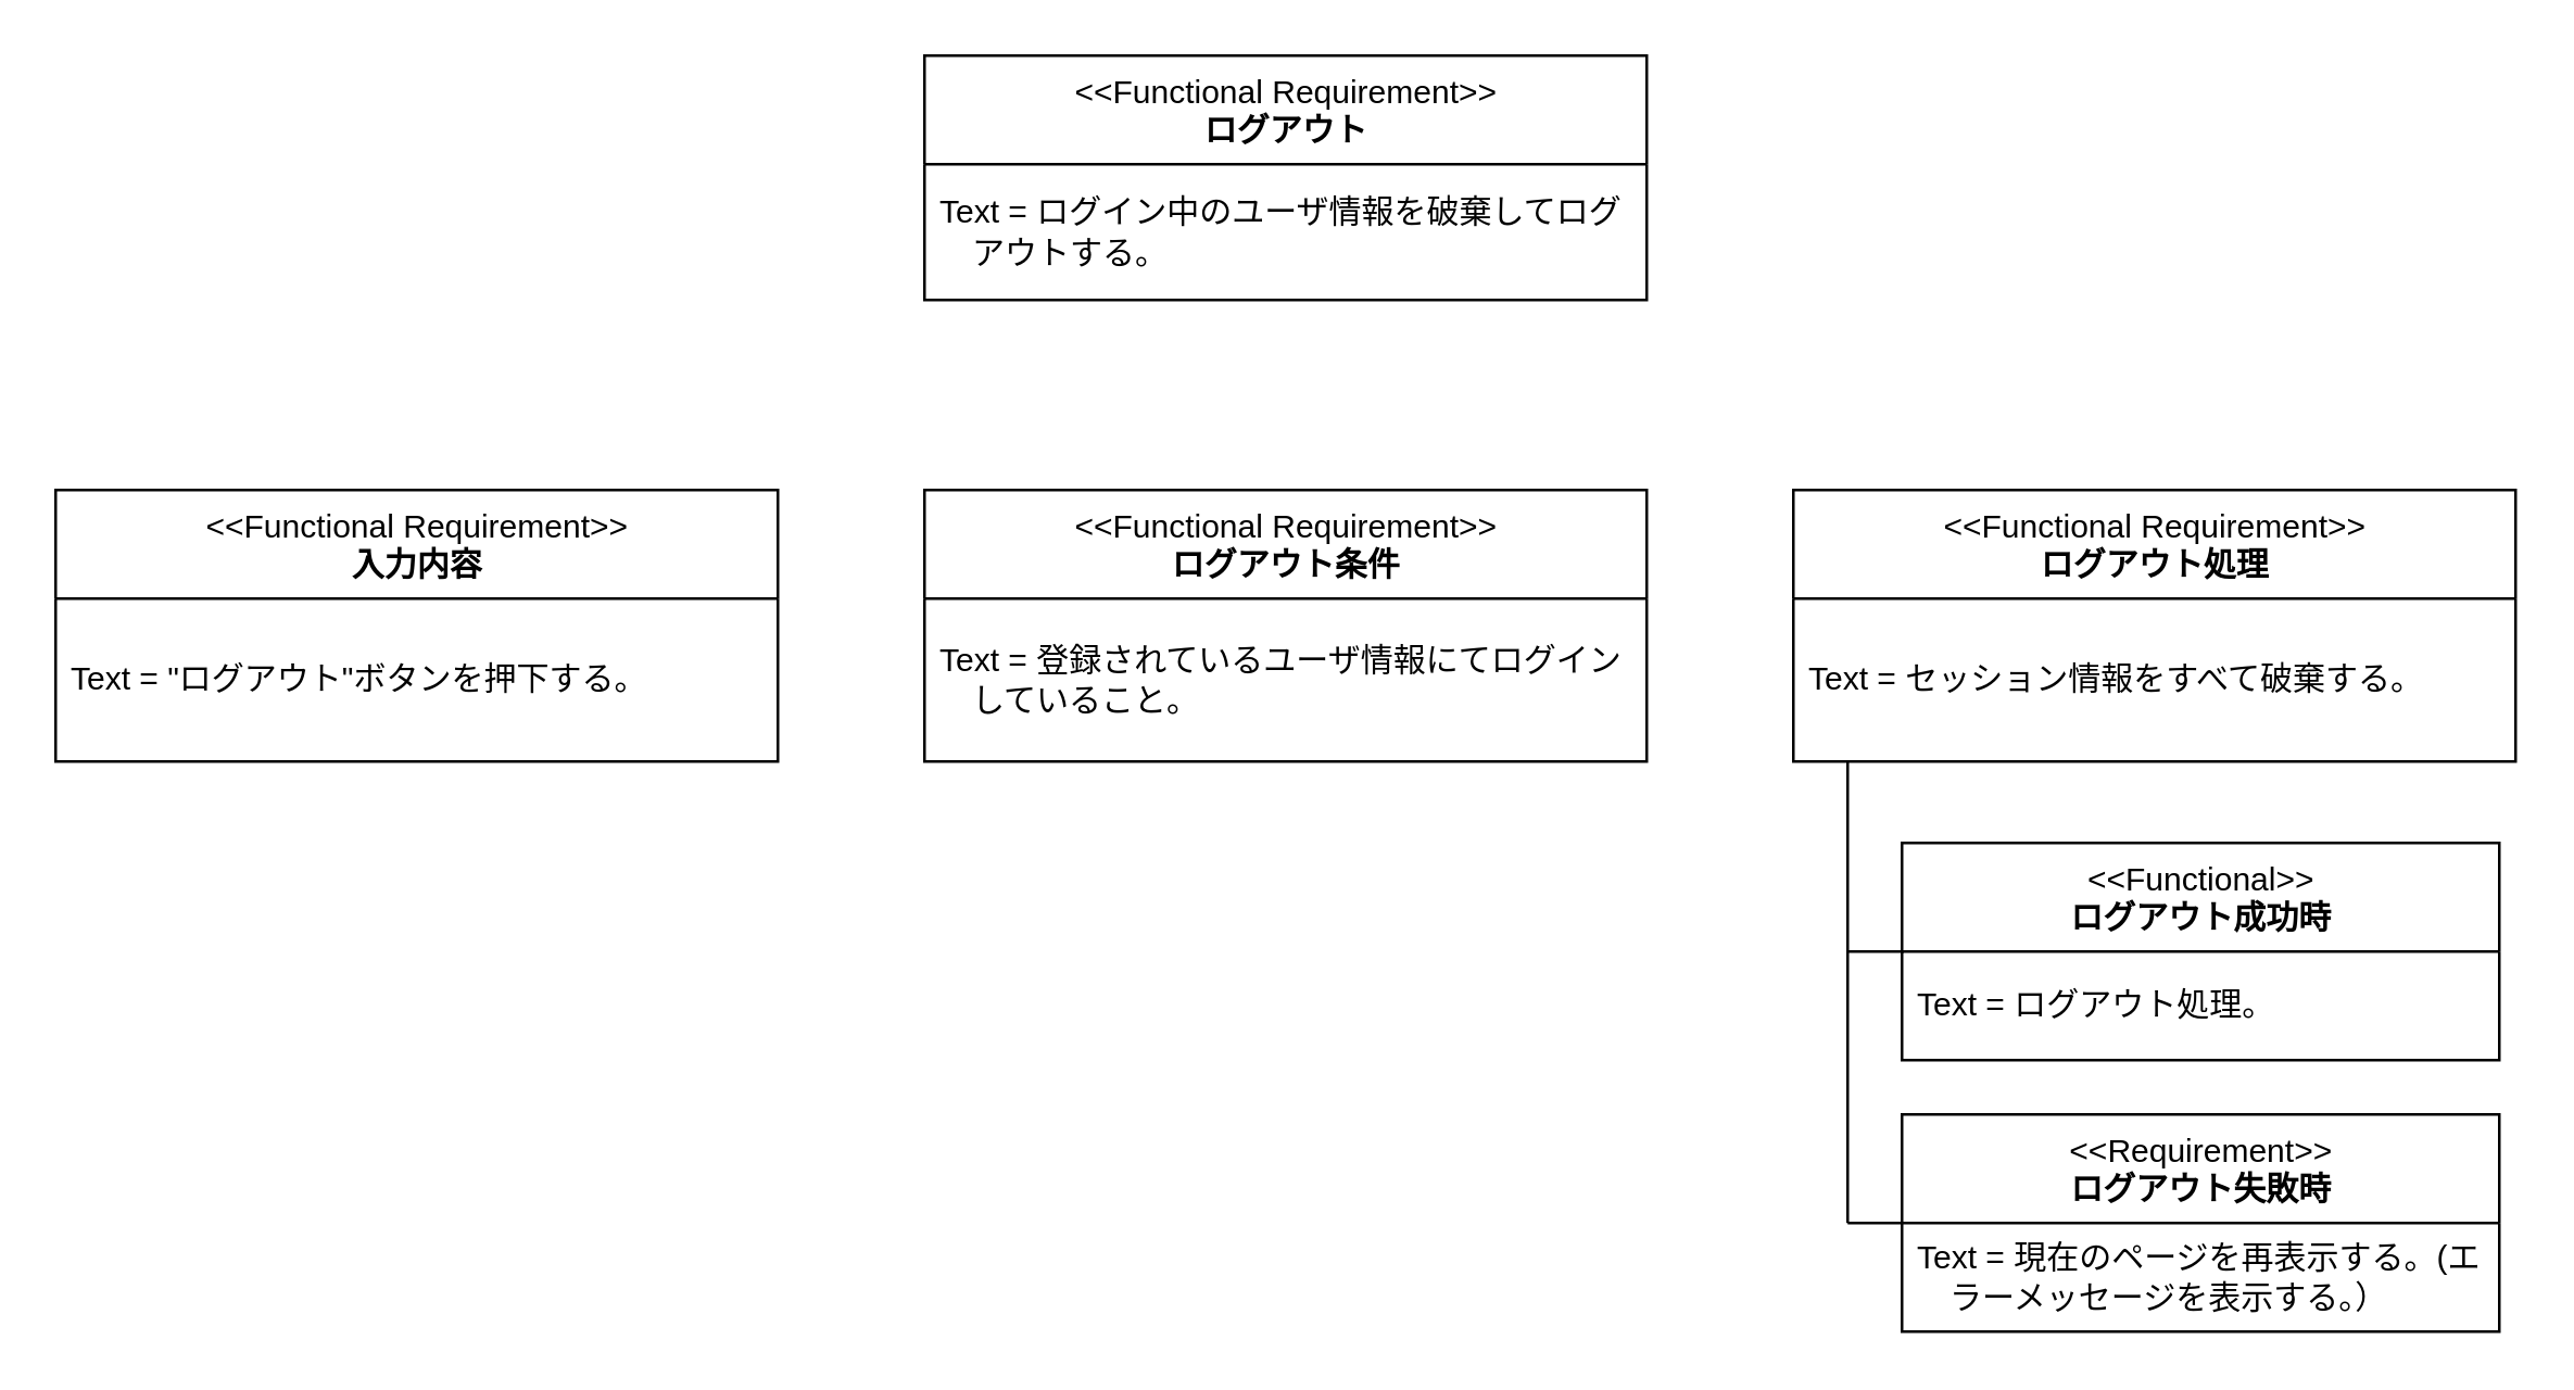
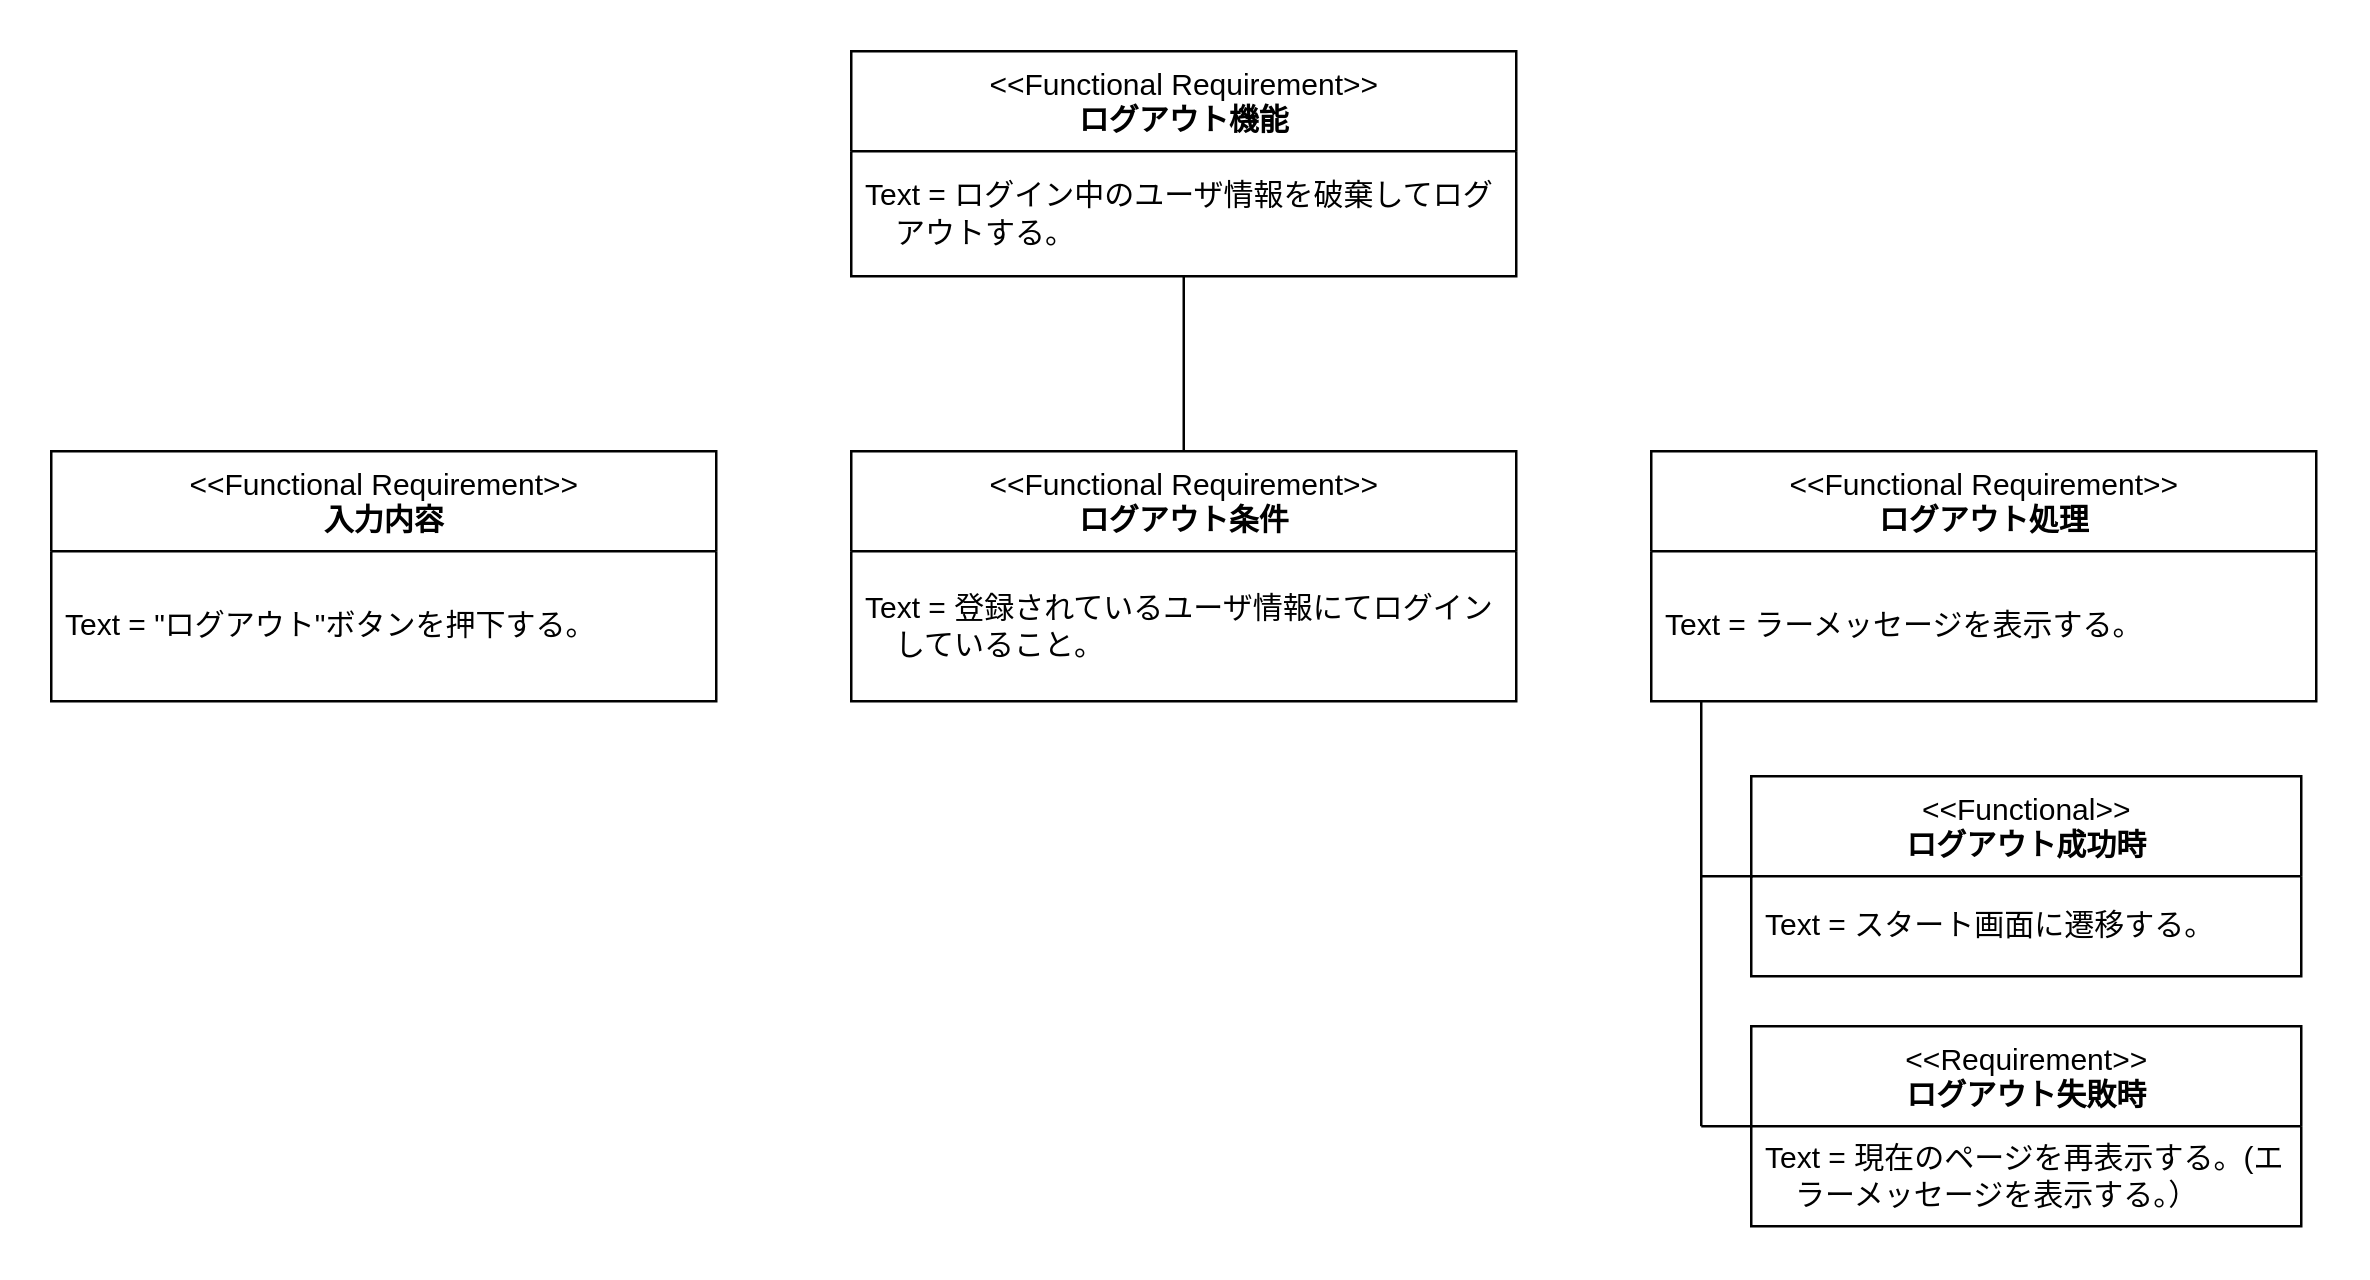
  <mxCell id="0" />
  <mxCell id="1" parent="0" />
- <mxCell id="2" value="&amp;lt;&amp;lt;Functional Requirement&amp;gt;&amp;gt;&lt;br&gt;&lt;b&gt;ログアウト&lt;/b&gt;" style="swimlane;fontStyle=0;align=center;verticalAlign=top;childLayout=stackLayout;horizontal=1;startSize=40;horizontalStack=0;resizeParent=1;resizeParentMax=0;resizeLast=0;collapsible=0;marginBottom=0;html=1;" parent="1" vertex="1"><mxGeometry x="340" width="266" height="90" as="geometry" y="20" /></mxCell>
+ <mxCell id="2" value="&amp;lt;&amp;lt;Functional Requirement&amp;gt;&amp;gt;&lt;br&gt;&lt;b&gt;ログアウト機能&lt;/b&gt;" style="swimlane;fontStyle=0;align=center;verticalAlign=top;childLayout=stackLayout;horizontal=1;startSize=40;horizontalStack=0;resizeParent=1;resizeParentMax=0;resizeLast=0;collapsible=0;marginBottom=0;html=1;" parent="1" vertex="1"><mxGeometry x="340" width="266" height="90" as="geometry" y="20" /></mxCell>
  <mxCell id="3" value="Text = ログイン中のユーザ情報を破棄してログ&lt;br&gt;　アウトする。" style="text;html=1;strokeColor=none;fillColor=none;align=left;verticalAlign=middle;spacingLeft=4;spacingRight=4;overflow=hidden;rotatable=0;points=[[0,0.5],[1,0.5]];portConstraint=eastwest;" parent="2" vertex="1"><mxGeometry y="40" width="266" height="50" as="geometry" /></mxCell>
  <mxCell id="4" value="&amp;lt;&amp;lt;Functional Requirement&amp;gt;&amp;gt;&lt;br&gt;&lt;b&gt;入力内容&lt;/b&gt;" style="swimlane;fontStyle=0;align=center;verticalAlign=top;childLayout=stackLayout;horizontal=1;startSize=40;horizontalStack=0;resizeParent=1;resizeParentMax=0;resizeLast=0;collapsible=0;marginBottom=0;html=1;" parent="1" vertex="1"><mxGeometry x="20" y="180" width="266" height="100" as="geometry" /></mxCell>
  <mxCell id="5" value="Text = &quot;ログアウト&quot;ボタンを押下する。" style="text;html=1;strokeColor=none;fillColor=none;align=left;verticalAlign=middle;spacingLeft=4;spacingRight=4;overflow=hidden;rotatable=0;points=[[0,0.5],[1,0.5]];portConstraint=eastwest;" parent="4" vertex="1"><mxGeometry y="40" width="266" height="60" as="geometry" /></mxCell>
  <mxCell id="6" value="&amp;lt;&amp;lt;Functional Requirement&amp;gt;&amp;gt;&lt;br&gt;&lt;b&gt;ログアウト条件&lt;/b&gt;" style="swimlane;fontStyle=0;align=center;verticalAlign=top;childLayout=stackLayout;horizontal=1;startSize=40;horizontalStack=0;resizeParent=1;resizeParentMax=0;resizeLast=0;collapsible=0;marginBottom=0;html=1;" parent="1" vertex="1"><mxGeometry x="340" y="180" width="266" height="100" as="geometry" /></mxCell>
  <mxCell id="7" value="Text = 登録されているユーザ情報にてログイン&lt;br&gt;　していること。" style="text;html=1;strokeColor=none;fillColor=none;align=left;verticalAlign=middle;spacingLeft=4;spacingRight=4;overflow=hidden;rotatable=0;points=[[0,0.5],[1,0.5]];portConstraint=eastwest;" parent="6" vertex="1"><mxGeometry y="40" width="266" height="60" as="geometry" /></mxCell>
  <mxCell id="8" value="&amp;lt;&amp;lt;Functional Requirement&amp;gt;&amp;gt;&lt;br&gt;&lt;b&gt;ログアウト処理&lt;/b&gt;" style="swimlane;fontStyle=0;align=center;verticalAlign=top;childLayout=stackLayout;horizontal=1;startSize=40;horizontalStack=0;resizeParent=1;resizeParentMax=0;resizeLast=0;collapsible=0;marginBottom=0;html=1;" parent="1" vertex="1"><mxGeometry x="660" y="180" width="266" height="100" as="geometry" /></mxCell>
- <mxCell id="9" value="Text = セッション情報をすべて破棄する。" style="text;html=1;strokeColor=none;fillColor=none;align=left;verticalAlign=middle;spacingLeft=4;spacingRight=4;overflow=hidden;rotatable=0;points=[[0,0.5],[1,0.5]];portConstraint=eastwest;" parent="8" vertex="1"><mxGeometry y="40" width="266" height="60" as="geometry" /></mxCell>
+ <mxCell id="9" value="Text = ラーメッセージを表示する。" style="text;html=1;strokeColor=none;fillColor=none;align=left;verticalAlign=middle;spacingLeft=4;spacingRight=4;overflow=hidden;rotatable=0;points=[[0,0.5],[1,0.5]];portConstraint=eastwest;" parent="8" vertex="1"><mxGeometry y="40" width="266" height="60" as="geometry" /></mxCell>
  <mxCell id="10" value="&amp;lt;&amp;lt;Functional&amp;gt;&amp;gt;&lt;br&gt;&lt;b&gt;ログアウト成功時&lt;/b&gt;" style="swimlane;fontStyle=0;align=center;verticalAlign=top;childLayout=stackLayout;horizontal=1;startSize=40;horizontalStack=0;resizeParent=1;resizeParentMax=0;resizeLast=0;collapsible=0;marginBottom=0;html=1;" parent="1" vertex="1"><mxGeometry x="700" y="310" width="220" height="80" as="geometry" /></mxCell>
- <mxCell id="11" value="Text = ログアウト処理。" style="text;html=1;strokeColor=none;fillColor=none;align=left;verticalAlign=middle;spacingLeft=4;spacingRight=4;overflow=hidden;rotatable=0;points=[[0,0.5],[1,0.5]];portConstraint=eastwest;" parent="10" vertex="1"><mxGeometry y="40" width="220" height="40" as="geometry" /></mxCell>
+ <mxCell id="11" value="Text = スタート画面に遷移する。" style="text;html=1;strokeColor=none;fillColor=none;align=left;verticalAlign=middle;spacingLeft=4;spacingRight=4;overflow=hidden;rotatable=0;points=[[0,0.5],[1,0.5]];portConstraint=eastwest;" parent="10" vertex="1"><mxGeometry y="40" width="220" height="40" as="geometry" /></mxCell>
  <mxCell id="12" value="&amp;lt;&amp;lt;Requirement&amp;gt;&amp;gt;&lt;br&gt;&lt;b&gt;ログアウト失敗時&lt;/b&gt;" style="swimlane;fontStyle=0;align=center;verticalAlign=top;childLayout=stackLayout;horizontal=1;startSize=40;horizontalStack=0;resizeParent=1;resizeParentMax=0;resizeLast=0;collapsible=0;marginBottom=0;html=1;" parent="1" vertex="1"><mxGeometry x="700" y="410" width="220" height="80" as="geometry" /></mxCell>
  <mxCell id="13" value="Text = 現在のページを再表示する。(エ&lt;br&gt;　ラーメッセージを表示する。）" style="text;html=1;strokeColor=none;fillColor=none;align=left;verticalAlign=middle;spacingLeft=4;spacingRight=4;overflow=hidden;rotatable=0;points=[[0,0.5],[1,0.5]];portConstraint=eastwest;" parent="12" vertex="1"><mxGeometry y="40" width="220" height="40" as="geometry" /></mxCell>
  <mxCell id="14" value="" style="endArrow=none;html=1;" parent="1" edge="1"><mxGeometry width="50" height="50" relative="1" as="geometry"><mxPoint x="680" y="450" as="sourcePoint" /><mxPoint x="680" y="280" as="targetPoint" /></mxGeometry></mxCell>
  <mxCell id="15" value="" style="endArrow=none;html=1;" parent="1" edge="1"><mxGeometry width="50" height="50" relative="1" as="geometry"><mxPoint x="680" y="450" as="sourcePoint" /><mxPoint x="700" y="450" as="targetPoint" /></mxGeometry></mxCell>
  <mxCell id="16" value="" style="endArrow=none;html=1;entryX=0.003;entryY=0;entryDx=0;entryDy=0;entryPerimeter=0;" parent="1" target="11" edge="1"><mxGeometry width="50" height="50" relative="1" as="geometry"><mxPoint x="680" y="350" as="sourcePoint" /><mxPoint x="630" y="390" as="targetPoint" /></mxGeometry></mxCell>
+ <mxCell id="17" value="" style="endArrow=none;html=1;exitX=0.5;exitY=0;exitDx=0;exitDy=0;" parent="1" source="6" target="3" edge="1"><mxGeometry width="50" height="50" relative="1" as="geometry"><mxPoint x="420" y="170" as="sourcePoint" /><mxPoint x="470" y="120" as="targetPoint" /></mxGeometry></mxCell>
